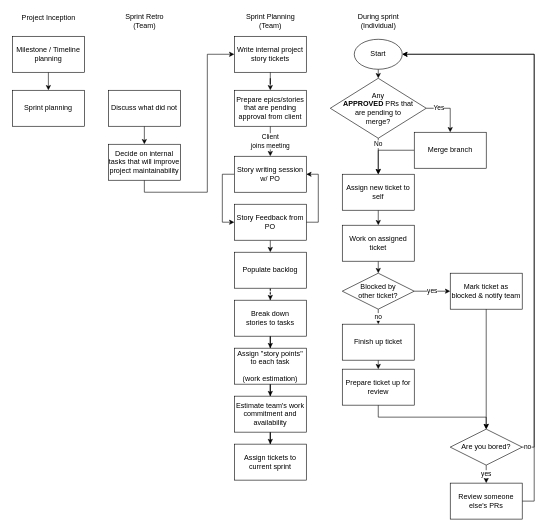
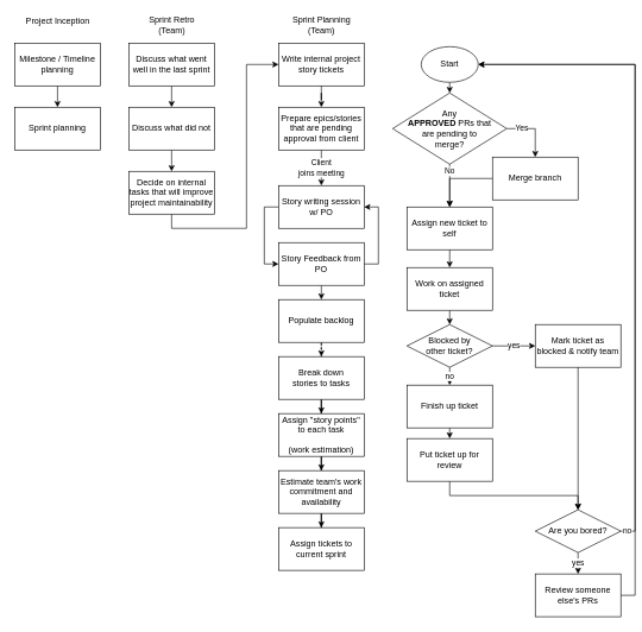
  <mxCell id="0" />
  <mxCell id="1" parent="0" />
  <mxCell id="2" value="Sprint Planning&lt;br&gt;(Team)" style="text;html=1;align=center;verticalAlign=middle;resizable=0;points=[];autosize=1;strokeColor=none;fillColor=none;" vertex="1" parent="1"><mxGeometry x="400" y="20" width="100" height="30" as="geometry" /></mxCell>
  <mxCell id="3" value="Write internal project&lt;br&gt;story tickets" style="rounded=0;whiteSpace=wrap;html=1;" vertex="1" parent="1"><mxGeometry x="390" y="60" width="120" height="60" as="geometry" /></mxCell>
  <mxCell id="4" value="" style="edgeStyle=orthogonalEdgeStyle;rounded=0;orthogonalLoop=1;jettySize=auto;html=1;entryX=0.5;entryY=0;entryDx=0;entryDy=0;" edge="1" parent="1" source="3" target="48"><mxGeometry relative="1" as="geometry" /></mxCell>
  <mxCell id="5" style="edgeStyle=orthogonalEdgeStyle;rounded=0;orthogonalLoop=1;jettySize=auto;html=1;dashed=1;" edge="1" parent="1" source="6" target="8"><mxGeometry relative="1" as="geometry" /></mxCell>
  <mxCell id="6" value="Populate backlog" style="rounded=0;whiteSpace=wrap;html=1;" vertex="1" parent="1"><mxGeometry x="390" y="420" width="120" height="60" as="geometry" /></mxCell>
  <mxCell id="7" style="edgeStyle=orthogonalEdgeStyle;rounded=0;orthogonalLoop=1;jettySize=auto;html=1;" edge="1" parent="1" source="8" target="10"><mxGeometry relative="1" as="geometry" /></mxCell>
  <mxCell id="8" value="Break down&lt;br&gt;stories to tasks" style="rounded=0;whiteSpace=wrap;html=1;" vertex="1" parent="1"><mxGeometry x="390" y="500" width="120" height="60" as="geometry" /></mxCell>
  <mxCell id="9" style="edgeStyle=orthogonalEdgeStyle;rounded=0;orthogonalLoop=1;jettySize=auto;html=1;" edge="1" parent="1" source="10" target="12"><mxGeometry relative="1" as="geometry" /></mxCell>
  <mxCell id="10" value="Assign &quot;story points&quot; to each task&lt;br&gt;&lt;br&gt;(work estimation)" style="rounded=0;whiteSpace=wrap;html=1;" vertex="1" parent="1"><mxGeometry x="390" y="580" width="120" height="60" as="geometry" /></mxCell>
  <mxCell id="11" style="edgeStyle=orthogonalEdgeStyle;rounded=0;orthogonalLoop=1;jettySize=auto;html=1;exitX=0.5;exitY=1;exitDx=0;exitDy=0;" edge="1" parent="1" source="12" target="13"><mxGeometry relative="1" as="geometry" /></mxCell>
  <mxCell id="12" value="Estimate team's work commitment and availability" style="rounded=0;whiteSpace=wrap;html=1;" vertex="1" parent="1"><mxGeometry x="390" y="660" width="120" height="60" as="geometry" /></mxCell>
  <mxCell id="13" value="Assign tickets to current sprint" style="rounded=0;whiteSpace=wrap;html=1;" vertex="1" parent="1"><mxGeometry x="390" y="740" width="120" height="60" as="geometry" /></mxCell>
  <mxCell id="14" style="edgeStyle=orthogonalEdgeStyle;rounded=0;orthogonalLoop=1;jettySize=auto;html=1;exitX=0.5;exitY=1;exitDx=0;exitDy=0;entryX=0.5;entryY=0;entryDx=0;entryDy=0;" edge="1" parent="1" source="15" target="18"><mxGeometry relative="1" as="geometry" /></mxCell>
  <mxCell id="15" value="Assign new ticket to self" style="rounded=0;whiteSpace=wrap;html=1;" vertex="1" parent="1"><mxGeometry x="570" y="290" width="120" height="60" as="geometry" /></mxCell>
- <mxCell id="16" value="During sprint&lt;br&gt;(Individual)" style="text;html=1;align=center;verticalAlign=middle;resizable=0;points=[];autosize=1;strokeColor=none;fillColor=none;" vertex="1" parent="1"><mxGeometry x="590" y="20" width="80" height="30" as="geometry" /></mxCell>
  <mxCell id="17" style="edgeStyle=orthogonalEdgeStyle;rounded=0;orthogonalLoop=1;jettySize=auto;html=1;exitX=0.5;exitY=1;exitDx=0;exitDy=0;entryX=0.5;entryY=0;entryDx=0;entryDy=0;" edge="1" parent="1" source="18" target="21"><mxGeometry relative="1" as="geometry" /></mxCell>
  <mxCell id="18" value="Work on assigned ticket" style="rounded=0;whiteSpace=wrap;html=1;" vertex="1" parent="1"><mxGeometry x="570" y="375" width="120" height="60" as="geometry" /></mxCell>
  <mxCell id="19" value="yes" style="edgeStyle=orthogonalEdgeStyle;rounded=0;orthogonalLoop=1;jettySize=auto;html=1;exitX=1;exitY=0.5;exitDx=0;exitDy=0;entryX=0;entryY=0.5;entryDx=0;entryDy=0;" edge="1" parent="1" source="21" target="22"><mxGeometry relative="1" as="geometry" /></mxCell>
  <mxCell id="20" value="no" style="edgeStyle=orthogonalEdgeStyle;rounded=0;orthogonalLoop=1;jettySize=auto;html=1;exitX=0.5;exitY=1;exitDx=0;exitDy=0;entryX=0.5;entryY=0;entryDx=0;entryDy=0;" edge="1" parent="1" source="21" target="24"><mxGeometry relative="1" as="geometry"><mxPoint x="630" y="565" as="targetPoint" /></mxGeometry></mxCell>
  <mxCell id="21" value="Blocked by&lt;br&gt;other ticket?" style="rhombus;whiteSpace=wrap;html=1;" vertex="1" parent="1"><mxGeometry x="570" y="455" width="120" height="60" as="geometry" /></mxCell>
  <mxCell id="22" value="Mark ticket as blocked &amp;amp; notify team" style="rounded=0;whiteSpace=wrap;html=1;" vertex="1" parent="1"><mxGeometry x="750" y="455" width="120" height="60" as="geometry" /></mxCell>
  <mxCell id="23" style="edgeStyle=orthogonalEdgeStyle;rounded=0;orthogonalLoop=1;jettySize=auto;html=1;exitX=0.5;exitY=1;exitDx=0;exitDy=0;entryX=0.5;entryY=0;entryDx=0;entryDy=0;" edge="1" parent="1" source="24" target="26"><mxGeometry relative="1" as="geometry" /></mxCell>
  <mxCell id="24" value="Finish up ticket" style="rounded=0;whiteSpace=wrap;html=1;" vertex="1" parent="1"><mxGeometry x="570" y="540" width="120" height="60" as="geometry" /></mxCell>
  <mxCell id="25" style="edgeStyle=orthogonalEdgeStyle;rounded=0;orthogonalLoop=1;jettySize=auto;html=1;exitX=0.5;exitY=1;exitDx=0;exitDy=0;entryX=0.5;entryY=0;entryDx=0;entryDy=0;" edge="1" parent="1" source="26" target="35"><mxGeometry relative="1" as="geometry" /></mxCell>
- <mxCell id="26" value="Prepare ticket up for review" style="rounded=0;whiteSpace=wrap;html=1;" vertex="1" parent="1"><mxGeometry x="570" y="615" width="120" height="60" as="geometry" /></mxCell>
+ <mxCell id="26" value="Put ticket up for review" style="rounded=0;whiteSpace=wrap;html=1;" vertex="1" parent="1"><mxGeometry x="570" y="615" width="120" height="60" as="geometry" /></mxCell>
  <mxCell id="27" value="No" style="edgeStyle=orthogonalEdgeStyle;rounded=0;orthogonalLoop=1;jettySize=auto;html=1;exitX=0.5;exitY=1;exitDx=0;exitDy=0;entryX=0.5;entryY=0;entryDx=0;entryDy=0;" edge="1" parent="1" source="29" target="15"><mxGeometry x="-0.667" relative="1" as="geometry"><mxPoint x="630" y="290" as="sourcePoint" /><mxPoint as="offset" /></mxGeometry></mxCell>
  <mxCell id="28" value="Yes" style="edgeStyle=orthogonalEdgeStyle;rounded=0;orthogonalLoop=1;jettySize=auto;html=1;exitX=1;exitY=0.5;exitDx=0;exitDy=0;entryX=0.5;entryY=0;entryDx=0;entryDy=0;" edge="1" parent="1" source="29" target="31"><mxGeometry x="-0.467" relative="1" as="geometry"><mxPoint as="offset" /></mxGeometry></mxCell>
  <mxCell id="29" value="Any&lt;br&gt;&lt;b&gt;APPROVED&amp;nbsp;&lt;/b&gt;PRs that&lt;br&gt;are pending to&lt;br&gt;merge?" style="rhombus;whiteSpace=wrap;html=1;" vertex="1" parent="1"><mxGeometry x="550" y="130" width="160" height="100" as="geometry" /></mxCell>
  <mxCell id="30" style="edgeStyle=orthogonalEdgeStyle;rounded=0;orthogonalLoop=1;jettySize=auto;html=1;exitX=0;exitY=0.5;exitDx=0;exitDy=0;entryX=0.5;entryY=0;entryDx=0;entryDy=0;" edge="1" parent="1" source="31" target="15"><mxGeometry relative="1" as="geometry" /></mxCell>
  <mxCell id="31" value="Merge branch" style="rounded=0;whiteSpace=wrap;html=1;" vertex="1" parent="1"><mxGeometry x="690" y="220" width="120" height="60" as="geometry" /></mxCell>
  <mxCell id="32" style="edgeStyle=orthogonalEdgeStyle;rounded=0;orthogonalLoop=1;jettySize=auto;html=1;exitX=0.5;exitY=1;exitDx=0;exitDy=0;entryX=0.5;entryY=0;entryDx=0;entryDy=0;" edge="1" parent="1" source="22" target="35"><mxGeometry relative="1" as="geometry" /></mxCell>
  <mxCell id="33" value="yes" style="edgeStyle=orthogonalEdgeStyle;rounded=0;orthogonalLoop=1;jettySize=auto;html=1;exitX=0.5;exitY=1;exitDx=0;exitDy=0;entryX=0.5;entryY=0;entryDx=0;entryDy=0;" edge="1" parent="1" source="35" target="37"><mxGeometry relative="1" as="geometry" /></mxCell>
  <mxCell id="34" value="no" style="edgeStyle=orthogonalEdgeStyle;rounded=0;orthogonalLoop=1;jettySize=auto;html=1;exitX=1;exitY=0.5;exitDx=0;exitDy=0;entryX=1;entryY=0.5;entryDx=0;entryDy=0;" edge="1" parent="1" source="35" target="39"><mxGeometry x="-0.98" relative="1" as="geometry"><mxPoint as="offset" /></mxGeometry></mxCell>
  <mxCell id="35" value="Are you bored?" style="rhombus;whiteSpace=wrap;html=1;" vertex="1" parent="1"><mxGeometry x="750" y="715" width="120" height="60" as="geometry" /></mxCell>
  <mxCell id="36" style="edgeStyle=orthogonalEdgeStyle;rounded=0;orthogonalLoop=1;jettySize=auto;html=1;exitX=1;exitY=0.5;exitDx=0;exitDy=0;entryX=1;entryY=0.5;entryDx=0;entryDy=0;" edge="1" parent="1" source="37" target="39"><mxGeometry relative="1" as="geometry" /></mxCell>
  <mxCell id="37" value="Review someone&lt;br&gt;else's PRs" style="rounded=0;whiteSpace=wrap;html=1;" vertex="1" parent="1"><mxGeometry x="750" y="805" width="120" height="60" as="geometry" /></mxCell>
  <mxCell id="38" style="edgeStyle=orthogonalEdgeStyle;rounded=0;orthogonalLoop=1;jettySize=auto;html=1;exitX=0.5;exitY=1;exitDx=0;exitDy=0;entryX=0.5;entryY=0;entryDx=0;entryDy=0;" edge="1" parent="1" source="39" target="29"><mxGeometry relative="1" as="geometry" /></mxCell>
  <mxCell id="39" value="Start" style="ellipse;whiteSpace=wrap;html=1;" vertex="1" parent="1"><mxGeometry x="590" y="65" width="80" height="50" as="geometry" /></mxCell>
  <mxCell id="40" value="Sprint Retro&lt;br&gt;(Team)" style="text;html=1;align=center;verticalAlign=middle;resizable=0;points=[];autosize=1;strokeColor=none;fillColor=none;" vertex="1" parent="1"><mxGeometry x="200" y="20" width="80" height="30" as="geometry" /></mxCell>
+ <mxCell id="41" style="edgeStyle=orthogonalEdgeStyle;rounded=0;orthogonalLoop=1;jettySize=auto;html=1;exitX=0.5;exitY=1;exitDx=0;exitDy=0;entryX=0.5;entryY=0;entryDx=0;entryDy=0;" edge="1" parent="1" source="42" target="44"><mxGeometry relative="1" as="geometry" /></mxCell>
+ <mxCell id="42" value="Discuss what went well in the last sprint" style="rounded=0;whiteSpace=wrap;html=1;" vertex="1" parent="1"><mxGeometry x="180" y="60" width="120" height="60" as="geometry" /></mxCell>
  <mxCell id="43" style="edgeStyle=orthogonalEdgeStyle;rounded=0;orthogonalLoop=1;jettySize=auto;html=1;exitX=0.5;exitY=1;exitDx=0;exitDy=0;entryX=0.5;entryY=0;entryDx=0;entryDy=0;" edge="1" parent="1" source="44" target="46"><mxGeometry relative="1" as="geometry" /></mxCell>
  <mxCell id="44" value="Discuss what did not" style="rounded=0;whiteSpace=wrap;html=1;" vertex="1" parent="1"><mxGeometry x="180" y="150" width="120" height="60" as="geometry" /></mxCell>
  <mxCell id="45" style="edgeStyle=orthogonalEdgeStyle;rounded=0;orthogonalLoop=1;jettySize=auto;html=1;exitX=0.5;exitY=1;exitDx=0;exitDy=0;entryX=0;entryY=0.5;entryDx=0;entryDy=0;" edge="1" parent="1" source="46" target="3"><mxGeometry relative="1" as="geometry" /></mxCell>
  <mxCell id="46" value="Decide on internal tasks that will improve project maintainability" style="rounded=0;whiteSpace=wrap;html=1;" vertex="1" parent="1"><mxGeometry x="180" y="240" width="120" height="60" as="geometry" /></mxCell>
  <mxCell id="47" value="Client&lt;br&gt;joins meeting" style="edgeStyle=orthogonalEdgeStyle;rounded=0;orthogonalLoop=1;jettySize=auto;html=1;exitX=0.5;exitY=1;exitDx=0;exitDy=0;entryX=0.5;entryY=0;entryDx=0;entryDy=0;" edge="1" parent="1" source="48" target="50"><mxGeometry relative="1" as="geometry"><mxPoint x="450" y="230" as="targetPoint" /></mxGeometry></mxCell>
  <mxCell id="48" value="Prepare epics/stories that are pending approval from client" style="rounded=0;whiteSpace=wrap;html=1;" vertex="1" parent="1"><mxGeometry x="390" y="150" width="120" height="60" as="geometry" /></mxCell>
  <mxCell id="49" style="edgeStyle=orthogonalEdgeStyle;rounded=0;orthogonalLoop=1;jettySize=auto;html=1;exitX=0;exitY=0.5;exitDx=0;exitDy=0;entryX=0;entryY=0.5;entryDx=0;entryDy=0;" edge="1" parent="1" source="50" target="53"><mxGeometry relative="1" as="geometry" /></mxCell>
  <mxCell id="50" value="Story writing session&lt;br&gt;w/ PO" style="rounded=0;whiteSpace=wrap;html=1;" vertex="1" parent="1"><mxGeometry x="390" y="260" width="120" height="60" as="geometry" /></mxCell>
  <mxCell id="51" style="edgeStyle=orthogonalEdgeStyle;rounded=0;orthogonalLoop=1;jettySize=auto;html=1;exitX=1;exitY=0.5;exitDx=0;exitDy=0;entryX=1;entryY=0.5;entryDx=0;entryDy=0;" edge="1" parent="1" source="53" target="50"><mxGeometry relative="1" as="geometry" /></mxCell>
  <mxCell id="52" style="edgeStyle=orthogonalEdgeStyle;rounded=0;orthogonalLoop=1;jettySize=auto;html=1;exitX=0.5;exitY=1;exitDx=0;exitDy=0;entryX=0.5;entryY=0;entryDx=0;entryDy=0;" edge="1" parent="1" source="53" target="6"><mxGeometry relative="1" as="geometry" /></mxCell>
  <mxCell id="53" value="Story Feedback from PO" style="rounded=0;whiteSpace=wrap;html=1;" vertex="1" parent="1"><mxGeometry x="390" y="340" width="120" height="60" as="geometry" /></mxCell>
  <mxCell id="54" value="Sprint planning" style="rounded=0;whiteSpace=wrap;html=1;" vertex="1" parent="1"><mxGeometry x="20" y="150" width="120" height="60" as="geometry" /></mxCell>
  <mxCell id="55" style="edgeStyle=orthogonalEdgeStyle;rounded=0;orthogonalLoop=1;jettySize=auto;html=1;exitX=0.5;exitY=1;exitDx=0;exitDy=0;entryX=0.5;entryY=0;entryDx=0;entryDy=0;" edge="1" parent="1" source="56" target="54"><mxGeometry relative="1" as="geometry" /></mxCell>
  <mxCell id="56" value="Milestone / Timeline planning" style="rounded=0;whiteSpace=wrap;html=1;" vertex="1" parent="1"><mxGeometry x="20" y="60" width="120" height="60" as="geometry" /></mxCell>
  <mxCell id="57" value="Project Inception" style="text;html=1;align=center;verticalAlign=middle;resizable=0;points=[];autosize=1;strokeColor=none;fillColor=none;" vertex="1" parent="1"><mxGeometry x="30" y="20" width="100" height="20" as="geometry" /></mxCell>
